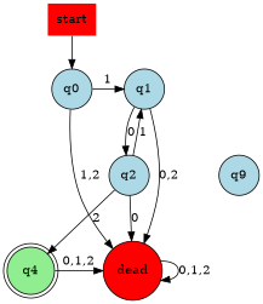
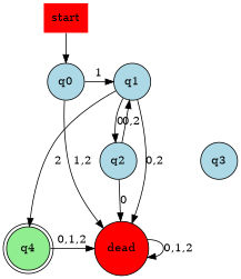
  digraph {
    rankdir=TB
    node [fillcolor=lightblue shape=circle style=filled]
    n1 [label=q0]
    n2 [label=q1]
    n3 [label=q2]
-   n4 [label=q9]
+   n4 [label=q3]
    n5 [fillcolor=lightgreen label=q4 shape=doublecircle]
    n6 [fillcolor=red label=dead]
    start [fillcolor=red shape=none]
    subgraph sub_1 {
      rank=same
      n1
      n2
    }
    subgraph sub_2 {
      rank=same
      n3
      n4
    }
    subgraph sub_3 {
      rank=same
      n5
      n6
    }
    n1 -> n2 [label=1]
    n1 -> n6 [label="1,2"]
    n2 -> n3 [label=0]
    n2 -> n6 [label="0,2"]
-   n3 -> n2 [label=1]
-   n3 -> n5 [label=2]
+   n3 -> n2 [label="0,2"]
+   n2 -> n5 [label=2]
    n3 -> n6 [label=0]
    n5 -> n6 [label="0,1,2"]
    n6 -> n6 [label="0,1,2"]
    start -> n1
  }
